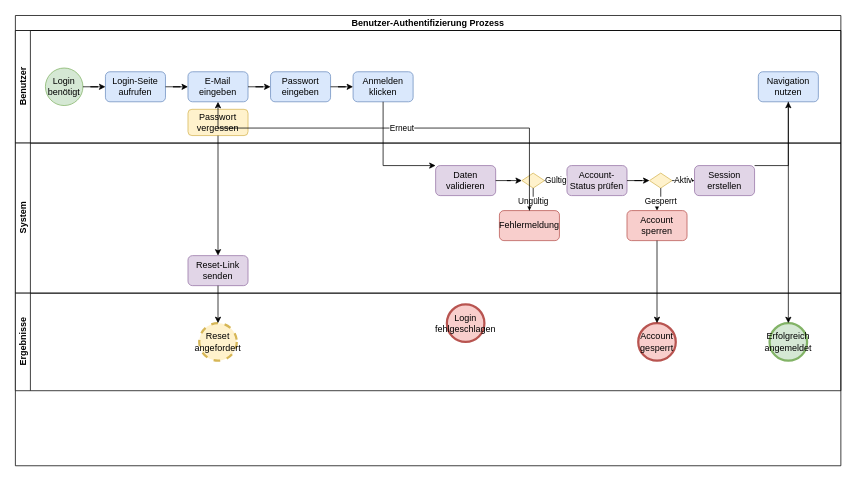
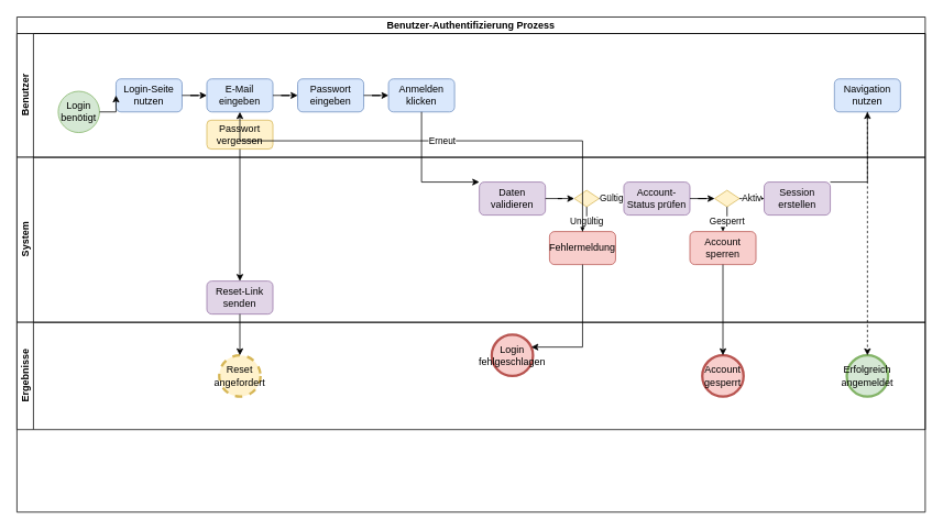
  <mxCell id="0" />
  <mxCell id="1" parent="0" />
  <mxCell id="2" value="Benutzer-Authentifizierung Prozess" style="swimlane;html=1;childLayout=stackLayout;resizeParent=1;resizeParentMax=0;horizontal=1;startSize=20;horizontalStack=0;whiteSpace=wrap;" vertex="1" parent="1"><mxGeometry x="20" y="20" width="1100" height="600" as="geometry" /></mxCell>
  <mxCell id="3" value="Benutzer" style="swimlane;html=1;startSize=20;horizontal=0;" vertex="1" parent="2"><mxGeometry y="20" width="1100" height="150" as="geometry" /></mxCell>
- <mxCell id="4" value="Login benötigt" style="ellipse;whiteSpace=wrap;html=1;aspect=fixed;fillColor=#d5e8d4;strokeColor=#82b366;" vertex="1" parent="3"><mxGeometry x="40" y="50" width="50" height="50" as="geometry" /></mxCell>
- <mxCell id="5" value="Login-Seite aufrufen" style="rounded=1;whiteSpace=wrap;html=1;fillColor=#dae8fc;strokeColor=#6c8ebf;" vertex="1" parent="3"><mxGeometry x="120" y="55" width="80" height="40" as="geometry" /></mxCell>
+ <mxCell id="4" value="Login benötigt" style="ellipse;whiteSpace=wrap;html=1;aspect=fixed;fillColor=#d5e8d4;strokeColor=#82b366;" vertex="1" parent="3"><mxGeometry x="50" y="70" width="50" height="50" as="geometry" /></mxCell>
+ <mxCell id="5" value="Login-Seite nutzen" style="rounded=1;whiteSpace=wrap;html=1;fillColor=#dae8fc;strokeColor=#6c8ebf;" vertex="1" parent="3"><mxGeometry x="120" y="55" width="80" height="40" as="geometry" /></mxCell>
  <mxCell id="6" value="E-Mail eingeben" style="rounded=1;whiteSpace=wrap;html=1;fillColor=#dae8fc;strokeColor=#6c8ebf;" vertex="1" parent="3"><mxGeometry x="230" y="55" width="80" height="40" as="geometry" /></mxCell>
  <mxCell id="7" value="Passwort eingeben" style="rounded=1;whiteSpace=wrap;html=1;fillColor=#dae8fc;strokeColor=#6c8ebf;" vertex="1" parent="3"><mxGeometry x="340" y="55" width="80" height="40" as="geometry" /></mxCell>
  <mxCell id="8" value="Anmelden klicken" style="rounded=1;whiteSpace=wrap;html=1;fillColor=#dae8fc;strokeColor=#6c8ebf;" vertex="1" parent="3"><mxGeometry x="450" y="55" width="80" height="40" as="geometry" /></mxCell>
  <mxCell id="9" value="Passwort vergessen" style="rounded=1;whiteSpace=wrap;html=1;fillColor=#fff2cc;strokeColor=#d6b656;" vertex="1" parent="3"><mxGeometry x="230" y="105" width="80" height="35" as="geometry" /></mxCell>
  <mxCell id="10" value="Navigation nutzen" style="rounded=1;whiteSpace=wrap;html=1;fillColor=#dae8fc;strokeColor=#6c8ebf;" vertex="1" parent="3"><mxGeometry x="990" y="55" width="80" height="40" as="geometry" /></mxCell>
  <mxCell id="11" value="System" style="swimlane;html=1;startSize=20;horizontal=0;" vertex="1" parent="2"><mxGeometry y="170" width="1100" height="200" as="geometry" /></mxCell>
  <mxCell id="12" value="Daten validieren" style="rounded=1;whiteSpace=wrap;html=1;fillColor=#e1d5e7;strokeColor=#9673a6;" vertex="1" parent="11"><mxGeometry x="560" y="30" width="80" height="40" as="geometry" /></mxCell>
  <mxCell id="13" value="" style="rhombus;whiteSpace=wrap;html=1;fillColor=#fff2cc;strokeColor=#d6b656;" vertex="1" parent="11"><mxGeometry x="675" y="40" width="30" height="20" as="geometry" /></mxCell>
  <mxCell id="14" value="Account-Status prüfen" style="rounded=1;whiteSpace=wrap;html=1;fillColor=#e1d5e7;strokeColor=#9673a6;" vertex="1" parent="11"><mxGeometry x="735" y="30" width="80" height="40" as="geometry" /></mxCell>
  <mxCell id="15" value="" style="rhombus;whiteSpace=wrap;html=1;fillColor=#fff2cc;strokeColor=#d6b656;" vertex="1" parent="11"><mxGeometry x="845" y="40" width="30" height="20" as="geometry" /></mxCell>
  <mxCell id="16" value="Session erstellen" style="rounded=1;whiteSpace=wrap;html=1;fillColor=#e1d5e7;strokeColor=#9673a6;" vertex="1" parent="11"><mxGeometry x="905" y="30" width="80" height="40" as="geometry" /></mxCell>
  <mxCell id="17" value="Fehlermeldung" style="rounded=1;whiteSpace=wrap;html=1;fillColor=#f8cecc;strokeColor=#b85450;" vertex="1" parent="11"><mxGeometry x="645" y="90" width="80" height="40" as="geometry" /></mxCell>
  <mxCell id="18" value="Reset-Link senden" style="rounded=1;whiteSpace=wrap;html=1;fillColor=#e1d5e7;strokeColor=#9673a6;" vertex="1" parent="11"><mxGeometry x="230" y="150" width="80" height="40" as="geometry" /></mxCell>
  <mxCell id="19" value="Account sperren" style="rounded=1;whiteSpace=wrap;html=1;fillColor=#f8cecc;strokeColor=#b85450;" vertex="1" parent="11"><mxGeometry x="815" y="90" width="80" height="40" as="geometry" /></mxCell>
  <mxCell id="20" value="Ergebnisse" style="swimlane;html=1;startSize=20;horizontal=0;" vertex="1" parent="2"><mxGeometry y="370" width="1100" height="130" as="geometry" /></mxCell>
  <mxCell id="21" value="Erfolgreich angemeldet" style="ellipse;whiteSpace=wrap;html=1;aspect=fixed;fillColor=#d5e8d4;strokeColor=#82b366;strokeWidth=3;" vertex="1" parent="20"><mxGeometry x="1005" y="40" width="50" height="50" as="geometry" /></mxCell>
  <mxCell id="22" value="Login fehlgeschlagen" style="ellipse;whiteSpace=wrap;html=1;aspect=fixed;fillColor=#f8cecc;strokeColor=#b85450;strokeWidth=3;" vertex="1" parent="20"><mxGeometry x="575" y="15" width="50" height="50" as="geometry" /></mxCell>
  <mxCell id="23" value="Account gesperrt" style="ellipse;whiteSpace=wrap;html=1;aspect=fixed;fillColor=#f8cecc;strokeColor=#b85450;strokeWidth=3;" vertex="1" parent="20"><mxGeometry x="830" y="40" width="50" height="50" as="geometry" /></mxCell>
  <mxCell id="24" value="Reset angefordert" style="ellipse;whiteSpace=wrap;html=1;aspect=fixed;fillColor=#fff2cc;strokeColor=#d6b656;strokeWidth=3;dashed=1;" vertex="1" parent="20"><mxGeometry x="245" y="40" width="50" height="50" as="geometry" /></mxCell>
  <mxCell id="25" value="" style="edgeStyle=orthogonalEdgeStyle;rounded=0;orthogonalLoop=1;jettySize=auto;html=1;" edge="1" parent="2" source="4" target="5"><mxGeometry relative="1" as="geometry" /></mxCell>
  <mxCell id="26" value="" style="edgeStyle=orthogonalEdgeStyle;rounded=0;orthogonalLoop=1;jettySize=auto;html=1;" edge="1" parent="2" source="5" target="6"><mxGeometry relative="1" as="geometry" /></mxCell>
  <mxCell id="27" value="" style="edgeStyle=orthogonalEdgeStyle;rounded=0;orthogonalLoop=1;jettySize=auto;html=1;" edge="1" parent="2" source="6" target="7"><mxGeometry relative="1" as="geometry" /></mxCell>
  <mxCell id="28" value="" style="edgeStyle=orthogonalEdgeStyle;rounded=0;orthogonalLoop=1;jettySize=auto;html=1;" edge="1" parent="2" source="7" target="8"><mxGeometry relative="1" as="geometry" /></mxCell>
  <mxCell id="29" value="" style="edgeStyle=orthogonalEdgeStyle;rounded=0;orthogonalLoop=1;jettySize=auto;html=1;" edge="1" parent="2" source="8" target="12"><mxGeometry relative="1" as="geometry"><Array as="points"><mxPoint x="490" y="200" /><mxPoint x="600" y="200" /></Array></mxGeometry></mxCell>
  <mxCell id="30" value="" style="edgeStyle=orthogonalEdgeStyle;rounded=0;orthogonalLoop=1;jettySize=auto;html=1;" edge="1" parent="2" source="12" target="13"><mxGeometry relative="1" as="geometry" /></mxCell>
  <mxCell id="31" value="Ungültig" style="edgeStyle=orthogonalEdgeStyle;rounded=0;orthogonalLoop=1;jettySize=auto;html=1;" edge="1" parent="2" source="13" target="17"><mxGeometry relative="1" as="geometry" /></mxCell>
  <mxCell id="32" value="Gültig" style="edgeStyle=orthogonalEdgeStyle;rounded=0;orthogonalLoop=1;jettySize=auto;html=1;" edge="1" parent="2" source="13" target="14"><mxGeometry relative="1" as="geometry" /></mxCell>
  <mxCell id="33" value="" style="edgeStyle=orthogonalEdgeStyle;rounded=0;orthogonalLoop=1;jettySize=auto;html=1;" edge="1" parent="2" source="14" target="15"><mxGeometry relative="1" as="geometry" /></mxCell>
  <mxCell id="34" value="Aktiv" style="edgeStyle=orthogonalEdgeStyle;rounded=0;orthogonalLoop=1;jettySize=auto;html=1;" edge="1" parent="2" source="15" target="16"><mxGeometry relative="1" as="geometry" /></mxCell>
  <mxCell id="35" value="Gesperrt" style="edgeStyle=orthogonalEdgeStyle;rounded=0;orthogonalLoop=1;jettySize=auto;html=1;" edge="1" parent="2" source="15" target="19"><mxGeometry relative="1" as="geometry" /></mxCell>
  <mxCell id="36" value="" style="edgeStyle=orthogonalEdgeStyle;rounded=0;orthogonalLoop=1;jettySize=auto;html=1;" edge="1" parent="2" source="16" target="10"><mxGeometry relative="1" as="geometry"><Array as="points"><mxPoint x="945" y="200" /><mxPoint x="1030" y="200" /><mxPoint x="1030" y="95" /></Array></mxGeometry></mxCell>
- <mxCell id="37" value="" style="edgeStyle=orthogonalEdgeStyle;rounded=0;orthogonalLoop=1;jettySize=auto;html=1;" edge="1" parent="2" source="10" target="21"><mxGeometry relative="1" as="geometry"><Array as="points"><mxPoint x="1030" y="400" /></Array></mxGeometry></mxCell>
+ <mxCell id="37" value="" style="edgeStyle=orthogonalEdgeStyle;rounded=0;orthogonalLoop=1;jettySize=auto;html=1;dashed=1;" edge="1" parent="2" source="10" target="21"><mxGeometry relative="1" as="geometry"><Array as="points"><mxPoint x="1030" y="400" /></Array></mxGeometry></mxCell>
+ <mxCell id="38" value="" style="edgeStyle=orthogonalEdgeStyle;rounded=0;roundedCorner=1;orthogonalLoop=1;jettySize=auto;html=1;" edge="1" parent="2" source="17" target="22"><mxGeometry relative="1" as="geometry"><Array as="points"><mxPoint x="685" y="400" /></Array></mxGeometry></mxCell>
  <mxCell id="39" value="" style="edgeStyle=orthogonalEdgeStyle;rounded=0;orthogonalLoop=1;jettySize=auto;html=1;" edge="1" parent="2" source="19" target="23"><mxGeometry relative="1" as="geometry"><Array as="points"><mxPoint x="855" y="400" /></Array></mxGeometry></mxCell>
  <mxCell id="40" value="" style="edgeStyle=orthogonalEdgeStyle;rounded=0;orthogonalLoop=1;jettySize=auto;html=1;" edge="1" parent="2" source="9" target="18"><mxGeometry relative="1" as="geometry" /></mxCell>
  <mxCell id="41" value="" style="edgeStyle=orthogonalEdgeStyle;rounded=0;orthogonalLoop=1;jettySize=auto;html=1;" edge="1" parent="2" source="18" target="24"><mxGeometry relative="1" as="geometry"><Array as="points"><mxPoint x="270" y="400" /></Array></mxGeometry></mxCell>
  <mxCell id="42" value="Erneut" style="edgeStyle=orthogonalEdgeStyle;rounded=0;orthogonalLoop=1;jettySize=auto;html=1;" edge="1" parent="2" source="17" target="6"><mxGeometry relative="1" as="geometry"><Array as="points"><mxPoint x="685" y="150" /><mxPoint x="270" y="150" /></Array></mxGeometry></mxCell>
